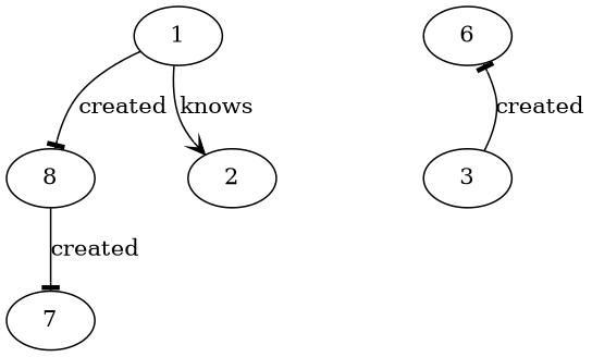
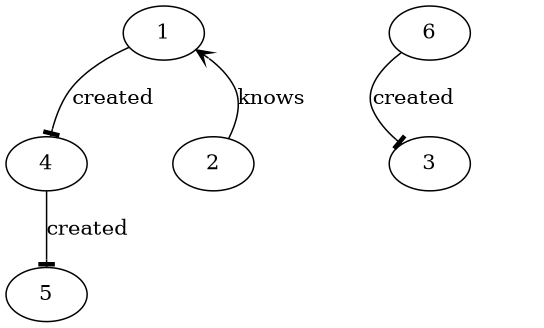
  digraph {
    edge [arrowhead=tee]
-   4 [label=8]
-   5 [label=7]
+   4
+   5
    6
    3
    1
    2
    4 -> 5 [label=created]
-   3 -> 6 [label=created]
+   6 -> 3 [label=created]
    1 -> 4 [label=created]
-   1 -> 2 [arrowhead=vee label=knows]
+   2 -> 1 [arrowhead=vee label=knows]
  }
